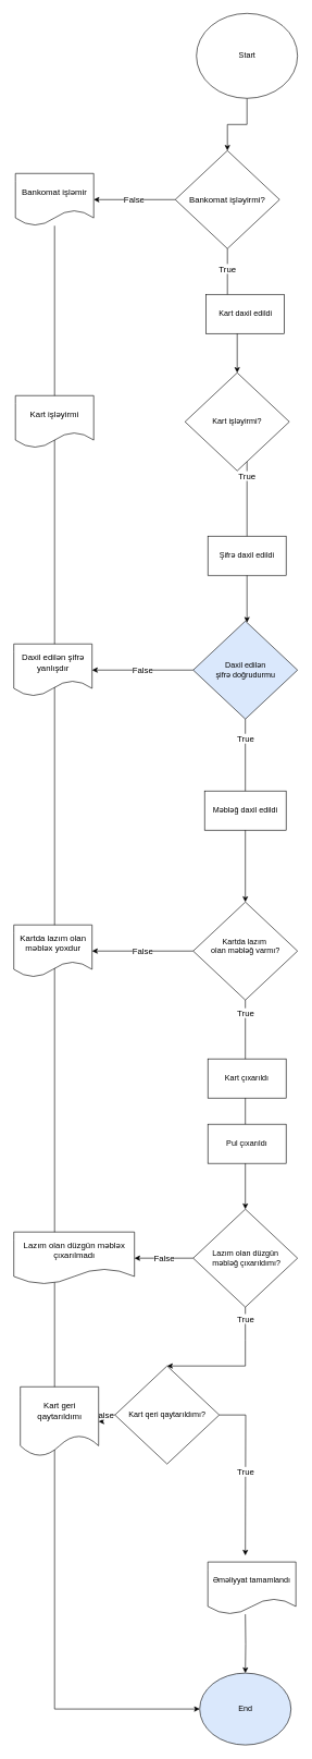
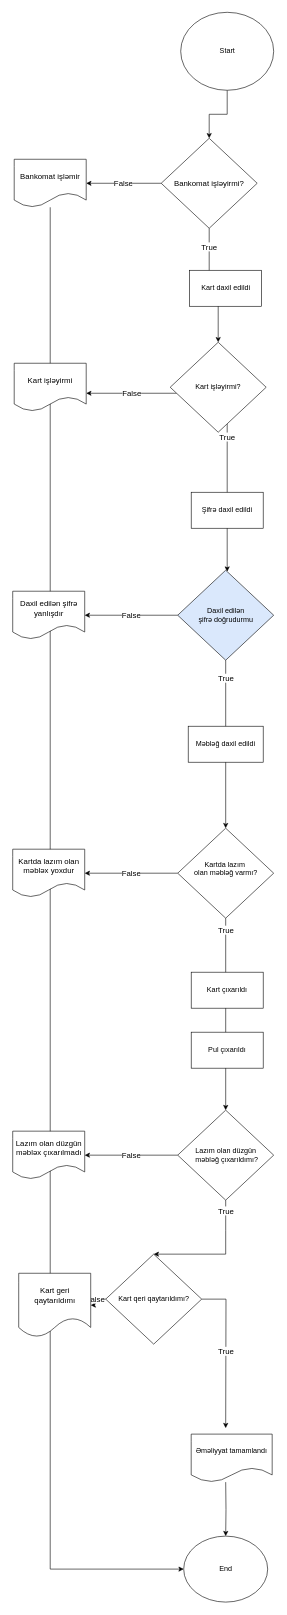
  <mxCell id="0" />
  <mxCell id="1" parent="0" />
  <mxCell id="2" value="" style="edgeStyle=orthogonalEdgeStyle;rounded=0;orthogonalLoop=1;jettySize=auto;html=1;fontSize=13;" parent="1" source="3" target="7" edge="1"><mxGeometry relative="1" as="geometry" /></mxCell>
  <mxCell id="3" value="Start" style="ellipse;whiteSpace=wrap;html=1;" parent="1" vertex="1"><mxGeometry x="300.5" width="155" height="130" as="geometry" y="20" /></mxCell>
- <mxCell id="4" value="End" style="ellipse;whiteSpace=wrap;html=1;fillColor=#dae8fc;" parent="1" vertex="1"><mxGeometry x="305.5" y="2560" width="140" height="110" as="geometry" /></mxCell>
+ <mxCell id="4" value="End" style="ellipse;whiteSpace=wrap;html=1;" parent="1" vertex="1"><mxGeometry x="305.5" y="2560" width="140" height="110" as="geometry" /></mxCell>
  <mxCell id="5" value="True" style="edgeStyle=orthogonalEdgeStyle;rounded=0;orthogonalLoop=1;jettySize=auto;html=1;fontSize=13;" parent="1" source="7" target="10" edge="1"><mxGeometry x="-0.7" relative="1" as="geometry"><mxPoint as="offset" /></mxGeometry></mxCell>
  <mxCell id="6" value="False" style="edgeStyle=orthogonalEdgeStyle;rounded=0;orthogonalLoop=1;jettySize=auto;html=1;fontSize=13;" parent="1" source="7" target="24" edge="1"><mxGeometry relative="1" as="geometry" /></mxCell>
  <mxCell id="7" value="&lt;font style=&quot;font-size: 13px;&quot;&gt;Bankomat işləyirmi?&lt;/font&gt;" style="rhombus;whiteSpace=wrap;html=1;" parent="1" vertex="1"><mxGeometry x="268" y="230" width="160" height="150" as="geometry" /></mxCell>
  <mxCell id="8" value="&lt;font style=&quot;font-size: 13px;&quot;&gt;True&lt;/font&gt;" style="edgeStyle=orthogonalEdgeStyle;rounded=0;orthogonalLoop=1;jettySize=auto;html=1;" parent="1" source="10" target="13" edge="1"><mxGeometry x="-0.82" relative="1" as="geometry"><Array as="points"><mxPoint x="378" y="870" /><mxPoint x="378" y="870" /></Array><mxPoint as="offset" /></mxGeometry></mxCell>
+ <mxCell id="9" value="False" style="edgeStyle=orthogonalEdgeStyle;rounded=0;orthogonalLoop=1;jettySize=auto;html=1;fontSize=13;" parent="1" source="10" target="25" edge="1"><mxGeometry relative="1" as="geometry"><mxPoint x="153" y="655" as="targetPoint" /><Array as="points"><mxPoint x="223" y="655" /><mxPoint x="223" y="655" /></Array></mxGeometry></mxCell>
  <mxCell id="10" value="&lt;div&gt;&lt;br&gt;&lt;/div&gt;&lt;div&gt;Kart işləyirmi?&lt;/div&gt;&lt;div&gt;&lt;br&gt;&lt;/div&gt;" style="rhombus;whiteSpace=wrap;html=1;" parent="1" vertex="1"><mxGeometry x="283" y="570" width="160" height="150" as="geometry" /></mxCell>
  <mxCell id="11" value="&lt;font style=&quot;font-size: 13px;&quot;&gt;True&lt;/font&gt;" style="edgeStyle=orthogonalEdgeStyle;rounded=0;orthogonalLoop=1;jettySize=auto;html=1;" parent="1" source="13" target="16" edge="1"><mxGeometry x="-0.786" relative="1" as="geometry"><mxPoint as="offset" /></mxGeometry></mxCell>
  <mxCell id="12" value="False" style="edgeStyle=orthogonalEdgeStyle;rounded=0;orthogonalLoop=1;jettySize=auto;html=1;exitX=0;exitY=0.5;exitDx=0;exitDy=0;fontSize=13;" parent="1" source="13" target="27" edge="1"><mxGeometry relative="1" as="geometry" /></mxCell>
  <mxCell id="13" value="Daxil edilən &lt;br&gt;şifrə doğrudurmu" style="rhombus;whiteSpace=wrap;html=1;fillColor=#dae8fc;" parent="1" vertex="1"><mxGeometry x="295.5" y="950" width="160" height="150" as="geometry" /></mxCell>
  <mxCell id="14" value="True" style="edgeStyle=orthogonalEdgeStyle;rounded=0;orthogonalLoop=1;jettySize=auto;html=1;entryX=0.5;entryY=0;entryDx=0;entryDy=0;fontSize=13;" parent="1" source="16" target="19" edge="1"><mxGeometry x="-0.875" relative="1" as="geometry"><mxPoint as="offset" /></mxGeometry></mxCell>
  <mxCell id="15" value="False" style="edgeStyle=orthogonalEdgeStyle;rounded=0;orthogonalLoop=1;jettySize=auto;html=1;fontSize=13;" parent="1" source="16" target="26" edge="1"><mxGeometry relative="1" as="geometry" /></mxCell>
  <mxCell id="16" value="&lt;div&gt;Kartda lazım&amp;nbsp;&lt;/div&gt;&lt;div&gt;olan məbləğ varmı?&lt;/div&gt;&lt;div&gt;&lt;br&gt;&lt;/div&gt;" style="rhombus;whiteSpace=wrap;html=1;" parent="1" vertex="1"><mxGeometry x="295.5" y="1380" width="160" height="150" as="geometry" /></mxCell>
  <mxCell id="17" value="&lt;font style=&quot;font-size: 13px;&quot;&gt;True&lt;/font&gt;" style="edgeStyle=orthogonalEdgeStyle;rounded=0;orthogonalLoop=1;jettySize=auto;html=1;fontSize=11;entryX=0.5;entryY=0;entryDx=0;entryDy=0;" parent="1" source="19" target="22" edge="1"><mxGeometry x="-0.833" relative="1" as="geometry"><mxPoint x="380.5" y="1641" as="targetPoint" /><Array as="points"><mxPoint x="375.5" y="2051" /><mxPoint x="375.5" y="2051" /></Array><mxPoint as="offset" /></mxGeometry></mxCell>
  <mxCell id="18" value="False" style="edgeStyle=orthogonalEdgeStyle;rounded=0;orthogonalLoop=1;jettySize=auto;html=1;entryX=1;entryY=0.5;entryDx=0;entryDy=0;fontSize=13;" parent="1" source="19" target="29" edge="1"><mxGeometry relative="1" as="geometry" /></mxCell>
  <mxCell id="19" value="&lt;div style=&quot;font-size: 12px;&quot;&gt;&lt;font style=&quot;font-size: 12px;&quot;&gt;&lt;br&gt;&lt;/font&gt;&lt;/div&gt;&lt;div style=&quot;font-size: 12px;&quot;&gt;&lt;font style=&quot;font-size: 12px;&quot;&gt;Lazım olan düzgün&lt;/font&gt;&lt;/div&gt;&lt;div style=&quot;font-size: 12px;&quot;&gt;&lt;font style=&quot;font-size: 12px;&quot;&gt;&amp;nbsp;məbləğ çıxarıldımı?&lt;/font&gt;&lt;/div&gt;&lt;div style=&quot;font-size: 12px;&quot;&gt;&lt;br&gt;&lt;/div&gt;" style="rhombus;whiteSpace=wrap;html=1;fontSize=11;" parent="1" vertex="1"><mxGeometry x="295.5" y="1850" width="160" height="150" as="geometry" /></mxCell>
  <mxCell id="20" value="False" style="edgeStyle=orthogonalEdgeStyle;rounded=0;orthogonalLoop=1;jettySize=auto;html=1;entryX=1;entryY=0.5;entryDx=0;entryDy=0;fontSize=13;" parent="1" source="22" target="28" edge="1"><mxGeometry relative="1" as="geometry" /></mxCell>
  <mxCell id="21" value="True" style="edgeStyle=orthogonalEdgeStyle;rounded=0;orthogonalLoop=1;jettySize=auto;html=1;entryX=0.5;entryY=0;entryDx=0;entryDy=0;fontSize=13;" parent="1" source="22" edge="1"><mxGeometry relative="1" as="geometry"><mxPoint x="375.5" y="2380" as="targetPoint" /></mxGeometry></mxCell>
  <mxCell id="22" value="&lt;font style=&quot;font-size: 12px;&quot;&gt;Kart qeri qaytarıldımı?&lt;/font&gt;" style="rhombus;whiteSpace=wrap;html=1;fontSize=11;" parent="1" vertex="1"><mxGeometry x="175.5" y="2090" width="160" height="150" as="geometry" /></mxCell>
  <mxCell id="23" style="edgeStyle=orthogonalEdgeStyle;rounded=0;orthogonalLoop=1;jettySize=auto;html=1;entryX=0;entryY=0.5;entryDx=0;entryDy=0;" edge="1" parent="1" source="24" target="4"><mxGeometry relative="1" as="geometry"><Array as="points"><mxPoint x="83" y="2615" /></Array></mxGeometry></mxCell>
  <mxCell id="24" value="Bankomat işləmir" style="shape=document;whiteSpace=wrap;html=1;boundedLbl=1;fontSize=13;" parent="1" vertex="1"><mxGeometry x="23" y="265" width="120" height="80" as="geometry" /></mxCell>
  <mxCell id="25" value="Kart işləyirmi" style="shape=document;whiteSpace=wrap;html=1;boundedLbl=1;fontSize=13;" parent="1" vertex="1"><mxGeometry x="23" y="605" width="120" height="80" as="geometry" /></mxCell>
  <mxCell id="26" value="Kartda lazım olan məbləx yoxdur" style="shape=document;whiteSpace=wrap;html=1;boundedLbl=1;fontSize=13;" parent="1" vertex="1"><mxGeometry x="20.5" y="1415" width="120" height="80" as="geometry" /></mxCell>
  <mxCell id="27" value="Daxil edilən şifrə yanlışdır" style="shape=document;whiteSpace=wrap;html=1;boundedLbl=1;fontSize=13;" parent="1" vertex="1"><mxGeometry x="20.5" y="985" width="120" height="80" as="geometry" /></mxCell>
  <mxCell id="28" value="Kart geri qaytarıldımı" style="shape=document;whiteSpace=wrap;html=1;boundedLbl=1;fontSize=13;" parent="1" vertex="1"><mxGeometry x="30.5" y="2121.88" width="120" height="106.25" as="geometry" /></mxCell>
- <mxCell id="29" value="Lazım olan düzgün məbləx çıxarılmadı" style="shape=document;whiteSpace=wrap;html=1;boundedLbl=1;fontSize=13;" parent="1" vertex="1"><mxGeometry x="20.5" y="1885" width="185" height="80" as="geometry" /></mxCell>
+ <mxCell id="29" value="Lazım olan düzgün məbləx çıxarılmadı" style="shape=document;whiteSpace=wrap;html=1;boundedLbl=1;fontSize=13;" parent="1" vertex="1"><mxGeometry x="20.5" y="1885" width="120" height="80" as="geometry" /></mxCell>
  <mxCell id="30" style="edgeStyle=orthogonalEdgeStyle;rounded=0;orthogonalLoop=1;jettySize=auto;html=1;entryX=0.5;entryY=0;entryDx=0;entryDy=0;fontSize=13;" parent="1" target="4" edge="1"><mxGeometry relative="1" as="geometry"><mxPoint x="375.5" y="2470" as="sourcePoint" /></mxGeometry></mxCell>
  <mxCell id="31" value="Məbləğ daxil edildi" style="rounded=0;whiteSpace=wrap;html=1;" vertex="1" parent="1"><mxGeometry x="313" y="1210" width="125" height="60" as="geometry" /></mxCell>
  <mxCell id="32" value="Pul çıxarıldı" style="rounded=0;whiteSpace=wrap;html=1;" vertex="1" parent="1"><mxGeometry x="318" y="1720" width="120" height="60" as="geometry" /></mxCell>
  <mxCell id="33" value="Kart daxil edildi" style="rounded=0;whiteSpace=wrap;html=1;" vertex="1" parent="1"><mxGeometry x="315.5" y="450" width="120" height="60" as="geometry" /></mxCell>
  <mxCell id="34" value="Şifrə daxil edildi" style="rounded=0;whiteSpace=wrap;html=1;" vertex="1" parent="1"><mxGeometry x="318" y="820" width="120" height="60" as="geometry" /></mxCell>
  <mxCell id="35" value="Kart çıxarıldı" style="rounded=0;whiteSpace=wrap;html=1;" vertex="1" parent="1"><mxGeometry x="318" y="1620" width="120" height="60" as="geometry" /></mxCell>
  <mxCell id="36" value="Əməliyyat tamamlandı" style="shape=document;whiteSpace=wrap;html=1;boundedLbl=1;" vertex="1" parent="1"><mxGeometry x="318" y="2390" width="135" height="80" as="geometry" /></mxCell>
